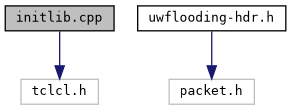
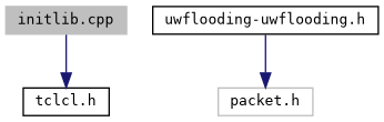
  digraph {
    fontname="DejaVu Sans Mono"
    node [color=black fillcolor=white fontname="DejaVu Sans Mono" fontsize=10 shape=record style=filled]
    edge [color=midnightblue fontname="DejaVu Sans Mono" fontsize=10 labelfontname=Helvetica labelfontsize=10 style=solid]
-   n1 [fillcolor=grey75 fontcolor=black height=0.2 label="initlib.cpp" width=0.4]
-   n2 [color=grey75 height=0.2 label="tclcl.h" width=0.4]
-   n3 [height=0.2 label="uwflooding-hdr.h" width=0.4]
+   n1 [color=grey75 fillcolor=grey75 fontcolor=black height=0.2 label="initlib.cpp" width=0.4]
+   n2 [height=0.2 label="tclcl.h" width=0.4]
+   n3 [height=0.2 label="uwflooding-uwflooding.h" width=0.4]
    n4 [color=grey75 height=0.2 label="packet.h" width=0.4]
    n1 -> n2
    n3 -> n4
  }
